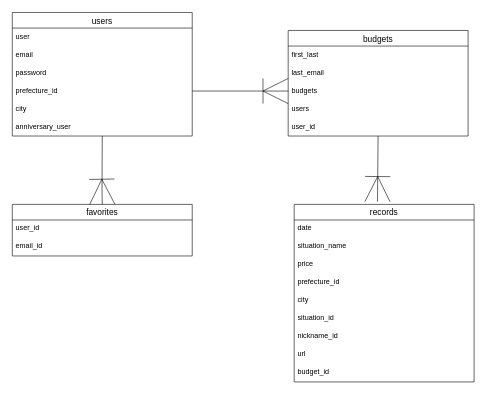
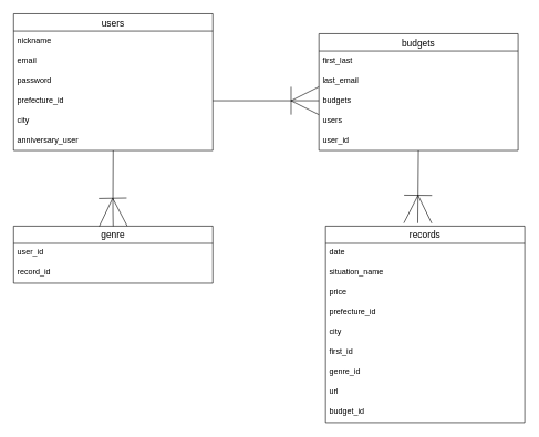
  <mxCell id="0" />
  <mxCell id="1" parent="0" />
  <mxCell id="2" value="users" style="swimlane;fontStyle=0;childLayout=stackLayout;horizontal=1;startSize=26;horizontalStack=0;resizeParent=1;resizeParentMax=0;resizeLast=0;collapsible=1;marginBottom=0;align=center;fontSize=14;" vertex="1" parent="1"><mxGeometry x="20" y="20" width="300" height="206" as="geometry" /></mxCell>
- <mxCell id="3" value="user" style="text;strokeColor=none;fillColor=none;spacingLeft=4;spacingRight=4;overflow=hidden;rotatable=0;points=[[0,0.5],[1,0.5]];portConstraint=eastwest;fontSize=12;" vertex="1" parent="2"><mxGeometry y="26" width="300" height="30" as="geometry" /></mxCell>
+ <mxCell id="3" value="nickname" style="text;strokeColor=none;fillColor=none;spacingLeft=4;spacingRight=4;overflow=hidden;rotatable=0;points=[[0,0.5],[1,0.5]];portConstraint=eastwest;fontSize=12;" vertex="1" parent="2"><mxGeometry y="26" width="300" height="30" as="geometry" /></mxCell>
  <mxCell id="4" value="email" style="text;strokeColor=none;fillColor=none;spacingLeft=4;spacingRight=4;overflow=hidden;rotatable=0;points=[[0,0.5],[1,0.5]];portConstraint=eastwest;fontSize=12;" vertex="1" parent="2"><mxGeometry y="56" width="300" height="30" as="geometry" /></mxCell>
  <mxCell id="5" value="password" style="text;strokeColor=none;fillColor=none;spacingLeft=4;spacingRight=4;overflow=hidden;rotatable=0;points=[[0,0.5],[1,0.5]];portConstraint=eastwest;fontSize=12;" vertex="1" parent="2"><mxGeometry y="86" width="300" height="30" as="geometry" /></mxCell>
  <mxCell id="6" value="prefecture_id" style="text;strokeColor=none;fillColor=none;spacingLeft=4;spacingRight=4;overflow=hidden;rotatable=0;points=[[0,0.5],[1,0.5]];portConstraint=eastwest;fontSize=12;" vertex="1" parent="2"><mxGeometry y="116" width="300" height="30" as="geometry" /></mxCell>
  <mxCell id="7" value="city" style="text;strokeColor=none;fillColor=none;spacingLeft=4;spacingRight=4;overflow=hidden;rotatable=0;points=[[0,0.5],[1,0.5]];portConstraint=eastwest;fontSize=12;" vertex="1" parent="2"><mxGeometry y="146" width="300" height="30" as="geometry" /></mxCell>
  <mxCell id="8" value="anniversary_user" style="text;strokeColor=none;fillColor=none;spacingLeft=4;spacingRight=4;overflow=hidden;rotatable=0;points=[[0,0.5],[1,0.5]];portConstraint=eastwest;fontSize=12;" vertex="1" parent="2"><mxGeometry y="176" width="300" height="30" as="geometry" /></mxCell>
  <mxCell id="9" value="budgets" style="swimlane;fontStyle=0;childLayout=stackLayout;horizontal=1;startSize=26;horizontalStack=0;resizeParent=1;resizeParentMax=0;resizeLast=0;collapsible=1;marginBottom=0;align=center;fontSize=14;" vertex="1" parent="1"><mxGeometry x="480" y="50" width="300" height="176" as="geometry" /></mxCell>
  <mxCell id="10" value="first_last" style="text;strokeColor=none;fillColor=none;spacingLeft=4;spacingRight=4;overflow=hidden;rotatable=0;points=[[0,0.5],[1,0.5]];portConstraint=eastwest;fontSize=12;" vertex="1" parent="9"><mxGeometry y="26" width="300" height="30" as="geometry" /></mxCell>
  <mxCell id="11" value="last_email" style="text;strokeColor=none;fillColor=none;spacingLeft=4;spacingRight=4;overflow=hidden;rotatable=0;points=[[0,0.5],[1,0.5]];portConstraint=eastwest;fontSize=12;" vertex="1" parent="9"><mxGeometry y="56" width="300" height="30" as="geometry" /></mxCell>
  <mxCell id="12" value="budgets" style="text;strokeColor=none;fillColor=none;spacingLeft=4;spacingRight=4;overflow=hidden;rotatable=0;points=[[0,0.5],[1,0.5]];portConstraint=eastwest;fontSize=12;" vertex="1" parent="9"><mxGeometry y="86" width="300" height="30" as="geometry" /></mxCell>
  <mxCell id="13" value="users" style="text;strokeColor=none;fillColor=none;spacingLeft=4;spacingRight=4;overflow=hidden;rotatable=0;points=[[0,0.5],[1,0.5]];portConstraint=eastwest;fontSize=12;" vertex="1" parent="9"><mxGeometry y="116" width="300" height="30" as="geometry" /></mxCell>
  <mxCell id="14" value="user_id" style="text;strokeColor=none;fillColor=none;spacingLeft=4;spacingRight=4;overflow=hidden;rotatable=0;points=[[0,0.5],[1,0.5]];portConstraint=eastwest;fontSize=12;" vertex="1" parent="9"><mxGeometry y="146" width="300" height="30" as="geometry" /></mxCell>
  <mxCell id="15" value="records" style="swimlane;fontStyle=0;childLayout=stackLayout;horizontal=1;startSize=26;horizontalStack=0;resizeParent=1;resizeParentMax=0;resizeLast=0;collapsible=1;marginBottom=0;align=center;fontSize=14;" vertex="1" parent="1"><mxGeometry x="490" y="340" width="300" height="296" as="geometry" /></mxCell>
  <mxCell id="16" value="date" style="text;strokeColor=none;fillColor=none;spacingLeft=4;spacingRight=4;overflow=hidden;rotatable=0;points=[[0,0.5],[1,0.5]];portConstraint=eastwest;fontSize=12;" vertex="1" parent="15"><mxGeometry y="26" width="300" height="30" as="geometry" /></mxCell>
  <mxCell id="17" value="situation_name" style="text;strokeColor=none;fillColor=none;spacingLeft=4;spacingRight=4;overflow=hidden;rotatable=0;points=[[0,0.5],[1,0.5]];portConstraint=eastwest;fontSize=12;" vertex="1" parent="15"><mxGeometry y="56" width="300" height="30" as="geometry" /></mxCell>
  <mxCell id="18" value="price" style="text;strokeColor=none;fillColor=none;spacingLeft=4;spacingRight=4;overflow=hidden;rotatable=0;points=[[0,0.5],[1,0.5]];portConstraint=eastwest;fontSize=12;" vertex="1" parent="15"><mxGeometry y="86" width="300" height="30" as="geometry" /></mxCell>
  <mxCell id="19" value="prefecture_id" style="text;strokeColor=none;fillColor=none;spacingLeft=4;spacingRight=4;overflow=hidden;rotatable=0;points=[[0,0.5],[1,0.5]];portConstraint=eastwest;fontSize=12;" vertex="1" parent="15"><mxGeometry y="116" width="300" height="30" as="geometry" /></mxCell>
  <mxCell id="20" value="city" style="text;strokeColor=none;fillColor=none;spacingLeft=4;spacingRight=4;overflow=hidden;rotatable=0;points=[[0,0.5],[1,0.5]];portConstraint=eastwest;fontSize=12;" vertex="1" parent="15"><mxGeometry y="146" width="300" height="30" as="geometry" /></mxCell>
- <mxCell id="21" value="situation_id&#10;&#10;&#10;" style="text;strokeColor=none;fillColor=none;spacingLeft=4;spacingRight=4;overflow=hidden;rotatable=0;points=[[0,0.5],[1,0.5]];portConstraint=eastwest;fontSize=12;" vertex="1" parent="15"><mxGeometry y="176" width="300" height="30" as="geometry" /></mxCell>
- <mxCell id="22" value="nickname_id" style="text;strokeColor=none;fillColor=none;spacingLeft=4;spacingRight=4;overflow=hidden;rotatable=0;points=[[0,0.5],[1,0.5]];portConstraint=eastwest;fontSize=12;" vertex="1" parent="15"><mxGeometry y="206" width="300" height="30" as="geometry" /></mxCell>
+ <mxCell id="21" value="first_id&#10;&#10;&#10;" style="text;strokeColor=none;fillColor=none;spacingLeft=4;spacingRight=4;overflow=hidden;rotatable=0;points=[[0,0.5],[1,0.5]];portConstraint=eastwest;fontSize=12;" vertex="1" parent="15"><mxGeometry y="176" width="300" height="30" as="geometry" /></mxCell>
+ <mxCell id="22" value="genre_id" style="text;strokeColor=none;fillColor=none;spacingLeft=4;spacingRight=4;overflow=hidden;rotatable=0;points=[[0,0.5],[1,0.5]];portConstraint=eastwest;fontSize=12;" vertex="1" parent="15"><mxGeometry y="206" width="300" height="30" as="geometry" /></mxCell>
  <mxCell id="23" value="url" style="text;strokeColor=none;fillColor=none;spacingLeft=4;spacingRight=4;overflow=hidden;rotatable=0;points=[[0,0.5],[1,0.5]];portConstraint=eastwest;fontSize=12;" vertex="1" parent="15"><mxGeometry y="236" width="300" height="30" as="geometry" /></mxCell>
  <mxCell id="24" value="budget_id" style="text;strokeColor=none;fillColor=none;spacingLeft=4;spacingRight=4;overflow=hidden;rotatable=0;points=[[0,0.5],[1,0.5]];portConstraint=eastwest;fontSize=12;" vertex="1" parent="15"><mxGeometry y="266" width="300" height="30" as="geometry" /></mxCell>
- <mxCell id="25" value="favorites" style="swimlane;fontStyle=0;childLayout=stackLayout;horizontal=1;startSize=26;horizontalStack=0;resizeParent=1;resizeParentMax=0;resizeLast=0;collapsible=1;marginBottom=0;align=center;fontSize=14;" vertex="1" parent="1"><mxGeometry x="20" y="340" width="300" height="86" as="geometry" /></mxCell>
+ <mxCell id="25" value="genre" style="swimlane;fontStyle=0;childLayout=stackLayout;horizontal=1;startSize=26;horizontalStack=0;resizeParent=1;resizeParentMax=0;resizeLast=0;collapsible=1;marginBottom=0;align=center;fontSize=14;" vertex="1" parent="1"><mxGeometry x="20" y="340" width="300" height="86" as="geometry" /></mxCell>
  <mxCell id="26" value="user_id" style="text;strokeColor=none;fillColor=none;spacingLeft=4;spacingRight=4;overflow=hidden;rotatable=0;points=[[0,0.5],[1,0.5]];portConstraint=eastwest;fontSize=12;" vertex="1" parent="25"><mxGeometry y="26" width="300" height="30" as="geometry" /></mxCell>
- <mxCell id="27" value="email_id" style="text;strokeColor=none;fillColor=none;spacingLeft=4;spacingRight=4;overflow=hidden;rotatable=0;points=[[0,0.5],[1,0.5]];portConstraint=eastwest;fontSize=12;" vertex="1" parent="25"><mxGeometry y="56" width="300" height="30" as="geometry" /></mxCell>
+ <mxCell id="27" value="record_id" style="text;strokeColor=none;fillColor=none;spacingLeft=4;spacingRight=4;overflow=hidden;rotatable=0;points=[[0,0.5],[1,0.5]];portConstraint=eastwest;fontSize=12;" vertex="1" parent="25"><mxGeometry y="56" width="300" height="30" as="geometry" /></mxCell>
  <mxCell id="28" style="edgeStyle=none;html=1;exitX=1;exitY=0.5;exitDx=0;exitDy=0;entryX=0;entryY=0.5;entryDx=0;entryDy=0;endArrow=ERoneToMany;endFill=0;endSize=40;targetPerimeterSpacing=0;startSize=6;jumpSize=10;" edge="1" parent="1"><mxGeometry relative="1" as="geometry"><Array as="points" /><mxPoint x="320" y="151" as="sourcePoint" /><mxPoint x="480" y="151" as="targetPoint" /></mxGeometry></mxCell>
  <mxCell id="29" style="edgeStyle=none;jumpSize=10;html=1;endArrow=ERoneToMany;endFill=0;startSize=6;endSize=40;targetPerimeterSpacing=0;entryX=0.463;entryY=-0.015;entryDx=0;entryDy=0;entryPerimeter=0;" edge="1" parent="1" source="14" target="15"><mxGeometry relative="1" as="geometry"><mxPoint x="333.542" y="219.39" as="sourcePoint" /><mxPoint x="320" y="530" as="targetPoint" /></mxGeometry></mxCell>
  <mxCell id="30" style="edgeStyle=none;jumpSize=10;html=1;endArrow=ERoneToMany;endFill=0;startSize=6;endSize=40;targetPerimeterSpacing=0;" edge="1" parent="1"><mxGeometry relative="1" as="geometry"><mxPoint x="170" y="226" as="sourcePoint" /><mxPoint x="170" y="340" as="targetPoint" /><Array as="points"><mxPoint x="169.6" y="316" /></Array></mxGeometry></mxCell>
